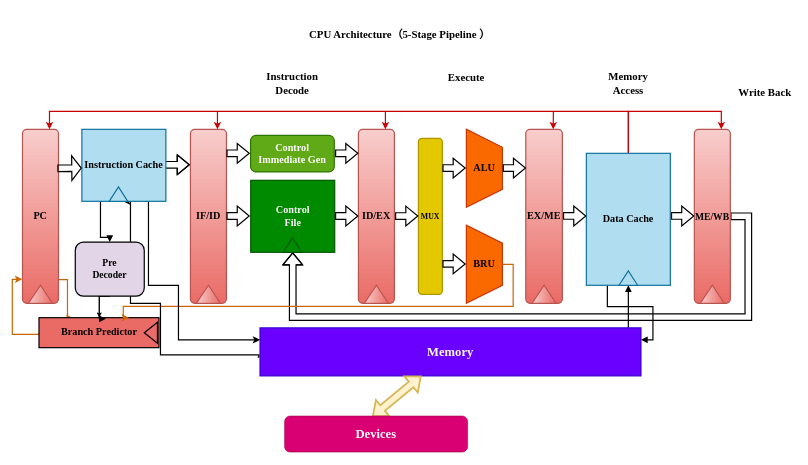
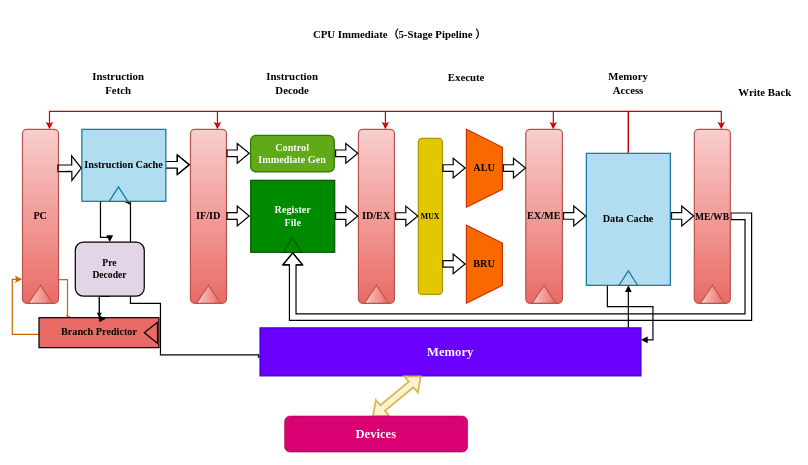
  <mxCell id="0" />
  <mxCell id="1" parent="0" />
  <mxCell id="2" style="edgeStyle=orthogonalEdgeStyle;rounded=0;orthogonalLoop=1;jettySize=auto;html=1;exitX=0.992;exitY=0.864;exitDx=0;exitDy=0;strokeWidth=2;exitPerimeter=0;strokeColor=#CC6600;entryX=0.286;entryY=0.02;entryDx=0;entryDy=0;entryPerimeter=0;" parent="1" source="3" target="13" edge="1"><mxGeometry relative="1" as="geometry"><Array as="points"><mxPoint x="112" y="466" /></Array><mxPoint x="112" y="572" as="targetPoint" /></mxGeometry></mxCell>
  <mxCell id="3" value="&lt;font face=&quot;Comic Sans MS&quot; size=&quot;1&quot;&gt;&lt;b style=&quot;font-size: 17px;&quot;&gt;PC&lt;/b&gt;&lt;/font&gt;" style="rounded=1;whiteSpace=wrap;html=1;absoluteArcSize=1;arcSize=14;strokeWidth=2;fillColor=#f8cecc;gradientColor=#ea6b66;strokeColor=#b85450;" parent="1" vertex="1"><mxGeometry x="37" y="215" width="60" height="290" as="geometry" /></mxCell>
  <mxCell id="4" value="&lt;font face=&quot;Comic Sans MS&quot; size=&quot;1&quot;&gt;&lt;b style=&quot;font-size: 17px;&quot;&gt;IF/ID&lt;/b&gt;&lt;/font&gt;" style="rounded=1;whiteSpace=wrap;html=1;absoluteArcSize=1;arcSize=14;strokeWidth=2;fillColor=#f8cecc;gradientColor=#ea6b66;strokeColor=#b85450;" parent="1" vertex="1"><mxGeometry x="317" y="215" width="60" height="290" as="geometry" /></mxCell>
  <mxCell id="5" value="&lt;font face=&quot;Comic Sans MS&quot; size=&quot;1&quot;&gt;&lt;b style=&quot;font-size: 17px;&quot;&gt;ID/EX&lt;/b&gt;&lt;/font&gt;" style="rounded=1;whiteSpace=wrap;html=1;absoluteArcSize=1;arcSize=14;strokeWidth=2;fillColor=#f8cecc;gradientColor=#ea6b66;strokeColor=#b85450;" parent="1" vertex="1"><mxGeometry x="597" y="215" width="60" height="290" as="geometry" /></mxCell>
  <mxCell id="6" value="&lt;b style=&quot;&quot;&gt;&lt;font face=&quot;Comic Sans MS&quot; style=&quot;font-size: 17px;&quot;&gt;EX/ME&lt;/font&gt;&lt;/b&gt;" style="rounded=1;whiteSpace=wrap;html=1;absoluteArcSize=1;arcSize=14;strokeWidth=2;gradientColor=#ea6b66;fillColor=#f8cecc;strokeColor=#b85450;" parent="1" vertex="1"><mxGeometry x="876" y="215" width="61" height="290" as="geometry" /></mxCell>
  <mxCell id="7" style="edgeStyle=orthogonalEdgeStyle;rounded=0;orthogonalLoop=1;jettySize=auto;html=1;exitX=1;exitY=0.5;exitDx=0;exitDy=0;entryX=0.5;entryY=1;entryDx=0;entryDy=0;strokeWidth=2;shape=flexArrow;" parent="1" source="8" target="36" edge="1"><mxGeometry relative="1" as="geometry"><Array as="points"><mxPoint x="1247" y="360" /><mxPoint x="1247" y="528" /><mxPoint x="487" y="528" /></Array></mxGeometry></mxCell>
  <mxCell id="8" value="&lt;b style=&quot;&quot;&gt;&lt;font style=&quot;font-size: 16px;&quot; face=&quot;Comic Sans MS&quot;&gt;ME/WB&lt;/font&gt;&lt;/b&gt;" style="rounded=1;whiteSpace=wrap;html=1;absoluteArcSize=1;arcSize=14;strokeWidth=2;fillColor=#f8cecc;gradientColor=#ea6b66;strokeColor=#b85450;" parent="1" vertex="1"><mxGeometry x="1157" y="215" width="60" height="290" as="geometry" /></mxCell>
  <mxCell id="9" value="&lt;font size=&quot;1&quot; face=&quot;Comic Sans MS&quot; style=&quot;&quot;&gt;&lt;b style=&quot;font-size: 17px;&quot;&gt;ALU&lt;/b&gt;&lt;/font&gt;" style="verticalLabelPosition=middle;verticalAlign=middle;html=1;shape=trapezoid;perimeter=trapezoidPerimeter;whiteSpace=wrap;size=0.23;arcSize=10;flipV=1;labelPosition=center;align=center;strokeWidth=2;direction=south;fillColor=#fa6800;fontColor=#000000;strokeColor=#C73500;" parent="1" vertex="1"><mxGeometry x="777" y="215" width="60" height="130" as="geometry" /></mxCell>
+ <mxCell id="10" value="&lt;b&gt;&lt;font style=&quot;font-size: 18px;&quot;&gt;Instruction Fetch&lt;/font&gt;&lt;/b&gt;" style="text;html=1;align=center;verticalAlign=middle;whiteSpace=wrap;rounded=0;fontFamily=Comic Sans MS;" parent="1" vertex="1"><mxGeometry x="147" y="124" width="100" height="30" as="geometry" /></mxCell>
  <mxCell id="11" value="&lt;b&gt;&lt;font style=&quot;font-size: 18px;&quot;&gt;Instruction Decode&lt;/font&gt;&lt;/b&gt;" style="text;html=1;align=center;verticalAlign=middle;whiteSpace=wrap;rounded=0;fontFamily=Comic Sans MS;" parent="1" vertex="1"><mxGeometry x="437" y="124" width="100" height="30" as="geometry" /></mxCell>
  <mxCell id="12" style="edgeStyle=orthogonalEdgeStyle;rounded=0;orthogonalLoop=1;jettySize=auto;html=1;exitX=0;exitY=0.5;exitDx=0;exitDy=0;entryX=-0.008;entryY=0.862;entryDx=0;entryDy=0;strokeWidth=2;entryPerimeter=0;strokeColor=#CC6600;" parent="1" source="13" target="3" edge="1"><mxGeometry relative="1" as="geometry"><Array as="points"><mxPoint x="65" y="557" /><mxPoint x="20" y="557" /><mxPoint x="20" y="465" /></Array></mxGeometry></mxCell>
  <mxCell id="13" value="&lt;b&gt;&lt;font face=&quot;Comic Sans MS&quot; style=&quot;font-size: 17px;&quot;&gt;Branch Predictor&lt;/font&gt;&lt;/b&gt;" style="rounded=0;whiteSpace=wrap;html=1;strokeWidth=2;fillColor=#EA6B66;" parent="1" vertex="1"><mxGeometry x="64.5" y="529" width="200" height="50" as="geometry" /></mxCell>
- <mxCell id="14" style="edgeStyle=orthogonalEdgeStyle;rounded=0;orthogonalLoop=1;jettySize=auto;html=1;exitX=0.5;exitY=0;exitDx=0;exitDy=0;entryX=0.75;entryY=0;entryDx=0;entryDy=0;strokeWidth=2;strokeColor=#CC6600;" parent="1" source="15" target="13" edge="1"><mxGeometry relative="1" as="geometry"><Array as="points"><mxPoint x="855" y="440" /><mxPoint x="855" y="510" /><mxPoint x="205" y="510" /><mxPoint x="205" y="529" /></Array></mxGeometry></mxCell>
  <mxCell id="15" value="&lt;b&gt;&lt;font face=&quot;Comic Sans MS&quot; style=&quot;font-size: 17px;&quot;&gt;BRU&lt;/font&gt;&lt;/b&gt;" style="verticalLabelPosition=middle;verticalAlign=middle;html=1;shape=trapezoid;perimeter=trapezoidPerimeter;whiteSpace=wrap;size=0.23;arcSize=10;flipV=1;labelPosition=center;align=center;strokeWidth=2;direction=south;fillColor=#fa6800;fontColor=#000000;strokeColor=#C73500;" parent="1" vertex="1"><mxGeometry x="777" y="375" width="60" height="130" as="geometry" /></mxCell>
  <mxCell id="16" value="" style="edgeStyle=orthogonalEdgeStyle;rounded=0;orthogonalLoop=1;jettySize=auto;html=1;strokeWidth=2;shape=flexArrow;fillColor=none;" parent="1" edge="1"><mxGeometry relative="1" as="geometry"><mxPoint x="316" y="274.059" as="targetPoint" /><Array as="points"><mxPoint x="263" y="269" /><mxPoint x="258" y="269" /><mxPoint x="258" y="274" /></Array><mxPoint x="263" y="279" as="sourcePoint" /></mxGeometry></mxCell>
- <mxCell id="17" style="edgeStyle=orthogonalEdgeStyle;rounded=0;orthogonalLoop=1;jettySize=auto;html=1;exitX=0.75;exitY=1;exitDx=0;exitDy=0;entryX=0;entryY=0.25;entryDx=0;entryDy=0;strokeWidth=2;" parent="1" source="20" target="29" edge="1"><mxGeometry relative="1" as="geometry"><Array as="points"><mxPoint x="247" y="335" /><mxPoint x="247" y="475" /><mxPoint x="297" y="475" /><mxPoint x="297" y="566" /></Array></mxGeometry></mxCell>
  <mxCell id="18" style="edgeStyle=orthogonalEdgeStyle;rounded=0;orthogonalLoop=1;jettySize=auto;html=1;entryX=-0.006;entryY=0.609;entryDx=0;entryDy=0;entryPerimeter=0;strokeWidth=2;startArrow=classic;startFill=1;endArrow=none;endFill=0;exitX=0;exitY=0.75;exitDx=0;exitDy=0;" parent="1" target="29" edge="1" source="57"><mxGeometry relative="1" as="geometry"><mxPoint x="217" y="385" as="sourcePoint" /><Array as="points"><mxPoint x="217" y="335" /><mxPoint x="217" y="505" /><mxPoint x="267" y="505" /><mxPoint x="267" y="591" /><mxPoint x="431" y="591" /></Array></mxGeometry></mxCell>
  <mxCell id="19" style="edgeStyle=orthogonalEdgeStyle;rounded=0;orthogonalLoop=1;jettySize=auto;html=1;exitX=0.25;exitY=1;exitDx=0;exitDy=0;entryX=0.5;entryY=0;entryDx=0;entryDy=0;strokeWidth=2;endArrow=block;endFill=1;" parent="1" source="20" target="35" edge="1"><mxGeometry relative="1" as="geometry"><Array as="points"><mxPoint x="167" y="335" /><mxPoint x="167" y="395" /></Array></mxGeometry></mxCell>
  <mxCell id="20" value="&lt;b&gt;&lt;font face=&quot;Comic Sans MS&quot; style=&quot;font-size: 17px;&quot;&gt;Instruction Cache&lt;/font&gt;&lt;/b&gt;" style="rounded=0;whiteSpace=wrap;html=1;strokeWidth=2;fillColor=#b1ddf0;strokeColor=#10739e;" parent="1" vertex="1"><mxGeometry x="136" y="215" width="140" height="120" as="geometry" /></mxCell>
  <mxCell id="21" style="edgeStyle=orthogonalEdgeStyle;rounded=0;orthogonalLoop=1;jettySize=auto;html=1;exitX=0.5;exitY=0;exitDx=0;exitDy=0;entryX=0.75;entryY=0;entryDx=0;entryDy=0;strokeWidth=2;strokeColor=#CC0000;" parent="1" source="24" target="3" edge="1"><mxGeometry relative="1" as="geometry"><Array as="points"><mxPoint x="1047" y="185" /><mxPoint x="82" y="185" /></Array></mxGeometry></mxCell>
  <mxCell id="22" style="edgeStyle=orthogonalEdgeStyle;rounded=0;orthogonalLoop=1;jettySize=auto;html=1;exitX=0.5;exitY=0;exitDx=0;exitDy=0;entryX=0.75;entryY=0;entryDx=0;entryDy=0;strokeWidth=2;strokeColor=#CC0000;" parent="1" source="24" target="8" edge="1"><mxGeometry relative="1" as="geometry"><Array as="points"><mxPoint x="1047" y="185" /><mxPoint x="1202" y="185" /></Array></mxGeometry></mxCell>
  <mxCell id="23" style="edgeStyle=orthogonalEdgeStyle;rounded=0;orthogonalLoop=1;jettySize=auto;html=1;exitX=0.25;exitY=1;exitDx=0;exitDy=0;entryX=1;entryY=0.25;entryDx=0;entryDy=0;strokeWidth=2;endArrow=block;endFill=1;" parent="1" source="24" target="29" edge="1"><mxGeometry relative="1" as="geometry" /></mxCell>
  <mxCell id="24" value="&lt;b&gt;&lt;font face=&quot;Comic Sans MS&quot; style=&quot;font-size: 17px;&quot;&gt;Data Cache&lt;/font&gt;&lt;/b&gt;" style="rounded=0;whiteSpace=wrap;html=1;strokeWidth=2;fillColor=#b1ddf0;strokeColor=#10739e;" parent="1" vertex="1"><mxGeometry x="977" y="255" width="140" height="220" as="geometry" /></mxCell>
  <mxCell id="25" value="&lt;b&gt;&lt;font style=&quot;font-size: 18px;&quot;&gt;Execute&lt;/font&gt;&lt;/b&gt;" style="text;html=1;align=center;verticalAlign=middle;whiteSpace=wrap;rounded=0;fontFamily=Comic Sans MS;" parent="1" vertex="1"><mxGeometry x="727" y="114" width="100" height="30" as="geometry" /></mxCell>
  <mxCell id="26" value="&lt;b&gt;&lt;font style=&quot;font-size: 18px;&quot;&gt;Memory Access&lt;/font&gt;&lt;/b&gt;" style="text;html=1;align=center;verticalAlign=middle;whiteSpace=wrap;rounded=0;fontFamily=Comic Sans MS;" parent="1" vertex="1"><mxGeometry x="997" y="124" width="100" height="30" as="geometry" /></mxCell>
  <mxCell id="27" value="&lt;b&gt;&lt;font style=&quot;font-size: 18px;&quot;&gt;Write Back&lt;/font&gt;&lt;/b&gt;" style="text;html=1;align=center;verticalAlign=middle;whiteSpace=wrap;rounded=0;fontFamily=Comic Sans MS;" parent="1" vertex="1"><mxGeometry x="1225" y="139" width="100" height="30" as="geometry" /></mxCell>
  <mxCell id="28" style="edgeStyle=orthogonalEdgeStyle;rounded=0;orthogonalLoop=1;jettySize=auto;html=1;exitX=1;exitY=0.5;exitDx=0;exitDy=0;entryX=0.5;entryY=1;entryDx=0;entryDy=0;strokeWidth=2;endArrow=block;endFill=1;" parent="1" source="29" target="24" edge="1"><mxGeometry relative="1" as="geometry"><Array as="points"><mxPoint x="1047" y="586" /></Array></mxGeometry></mxCell>
  <mxCell id="29" value="&lt;b&gt;&lt;font face=&quot;Comic Sans MS&quot; style=&quot;font-size: 21px;&quot;&gt;Memory&lt;/font&gt;&lt;/b&gt;" style="rounded=0;whiteSpace=wrap;html=1;strokeWidth=2;fillColor=#6a00ff;fontColor=#ffffff;strokeColor=#3700CC;" parent="1" vertex="1"><mxGeometry x="433" y="546" width="635" height="80" as="geometry" /></mxCell>
  <mxCell id="30" value="" style="endArrow=classic;html=1;rounded=0;entryX=0.75;entryY=0;entryDx=0;entryDy=0;strokeWidth=2;strokeColor=#CC0000;" parent="1" target="4" edge="1"><mxGeometry width="50" height="50" relative="1" as="geometry"><mxPoint x="362" y="185" as="sourcePoint" /><mxPoint x="577" y="235" as="targetPoint" /></mxGeometry></mxCell>
  <mxCell id="31" value="" style="endArrow=classic;html=1;rounded=0;entryX=0.75;entryY=0;entryDx=0;entryDy=0;strokeWidth=2;strokeColor=#CC0000;" parent="1" target="5" edge="1"><mxGeometry width="50" height="50" relative="1" as="geometry"><mxPoint x="642" y="185" as="sourcePoint" /><mxPoint x="372" y="225" as="targetPoint" /></mxGeometry></mxCell>
  <mxCell id="32" value="" style="endArrow=classic;html=1;rounded=0;entryX=0.75;entryY=0;entryDx=0;entryDy=0;strokeWidth=2;strokeColor=#CC0000;" parent="1" target="6" edge="1"><mxGeometry width="50" height="50" relative="1" as="geometry"><mxPoint x="922" y="185" as="sourcePoint" /><mxPoint x="652" y="225" as="targetPoint" /></mxGeometry></mxCell>
  <mxCell id="33" style="edgeStyle=orthogonalEdgeStyle;rounded=0;orthogonalLoop=1;jettySize=auto;html=1;exitX=0.5;exitY=1;exitDx=0;exitDy=0;strokeWidth=2;entryX=0.558;entryY=0.036;entryDx=0;entryDy=0;entryPerimeter=0;endArrow=block;endFill=1;" parent="1" source="35" target="13" edge="1"><mxGeometry relative="1" as="geometry"><mxPoint x="166.6" y="572.8" as="targetPoint" /><Array as="points"><mxPoint x="165" y="531" /></Array></mxGeometry></mxCell>
  <mxCell id="34" value="" style="edgeStyle=orthogonalEdgeStyle;rounded=0;orthogonalLoop=1;jettySize=auto;html=1;exitX=0.5;exitY=1;exitDx=0;exitDy=0;exitPerimeter=0;" edge="1" parent="1" source="35" target="13"><mxGeometry relative="1" as="geometry"><Array as="points"><mxPoint x="165" y="501" /><mxPoint x="165" y="501" /></Array></mxGeometry></mxCell>
  <mxCell id="35" value="&lt;b style=&quot;font-size: 16px;&quot;&gt;&lt;font face=&quot;Comic Sans MS&quot; style=&quot;font-size: 16px;&quot;&gt;Pre&lt;br&gt;Decoder&lt;/font&gt;&lt;/b&gt;" style="rounded=1;whiteSpace=wrap;html=1;strokeWidth=2;fillColor=#E1D5E7;" parent="1" vertex="1"><mxGeometry x="125" y="403" width="115" height="90" as="geometry" /></mxCell>
- <mxCell id="36" value="&lt;b style=&quot;font-size: 17px;&quot;&gt;&lt;font face=&quot;Comic Sans MS&quot; style=&quot;font-size: 17px;&quot;&gt;Control &lt;br&gt;File&lt;/font&gt;&lt;/b&gt;" style="rounded=0;whiteSpace=wrap;html=1;strokeWidth=2;fillColor=#008a00;fontColor=#ffffff;strokeColor=#005700;" parent="1" vertex="1"><mxGeometry x="417.5" y="300" width="140" height="120" as="geometry" /></mxCell>
+ <mxCell id="36" value="&lt;b style=&quot;font-size: 17px;&quot;&gt;&lt;font face=&quot;Comic Sans MS&quot; style=&quot;font-size: 17px;&quot;&gt;Register &lt;br&gt;File&lt;/font&gt;&lt;/b&gt;" style="rounded=0;whiteSpace=wrap;html=1;strokeWidth=2;fillColor=#008a00;fontColor=#ffffff;strokeColor=#005700;" parent="1" vertex="1"><mxGeometry x="417.5" y="300" width="140" height="120" as="geometry" /></mxCell>
  <mxCell id="37" style="edgeStyle=orthogonalEdgeStyle;rounded=0;orthogonalLoop=1;jettySize=auto;html=1;entryX=0;entryY=0.5;entryDx=0;entryDy=0;strokeWidth=2;shape=flexArrow;" parent="1" edge="1"><mxGeometry relative="1" as="geometry"><mxPoint x="377" y="359.47" as="sourcePoint" /><mxPoint x="416" y="359.47" as="targetPoint" /><Array as="points"><mxPoint x="377" y="359.47" /></Array></mxGeometry></mxCell>
  <mxCell id="38" style="edgeStyle=orthogonalEdgeStyle;rounded=0;orthogonalLoop=1;jettySize=auto;html=1;entryX=0;entryY=0.5;entryDx=0;entryDy=0;strokeWidth=2;shape=flexArrow;" parent="1" edge="1"><mxGeometry relative="1" as="geometry"><mxPoint x="558" y="359.47" as="sourcePoint" /><mxPoint x="597" y="359.47" as="targetPoint" /><Array as="points"><mxPoint x="558" y="359.47" /></Array></mxGeometry></mxCell>
  <mxCell id="39" value="&lt;b style=&quot;font-size: 17px;&quot;&gt;&lt;font face=&quot;Comic Sans MS&quot; style=&quot;font-size: 17px;&quot;&gt;Control&lt;br&gt;Immediate Gen&lt;/font&gt;&lt;/b&gt;" style="rounded=1;whiteSpace=wrap;html=1;strokeWidth=2;fillColor=#60a917;fontColor=#ffffff;strokeColor=#2D7600;" parent="1" vertex="1"><mxGeometry x="417.25" y="225" width="139.5" height="61" as="geometry" /></mxCell>
  <mxCell id="40" style="edgeStyle=orthogonalEdgeStyle;rounded=0;orthogonalLoop=1;jettySize=auto;html=1;entryX=0;entryY=0.5;entryDx=0;entryDy=0;strokeWidth=2;shape=flexArrow;" parent="1" edge="1"><mxGeometry relative="1" as="geometry"><mxPoint x="938" y="359.44" as="sourcePoint" /><mxPoint x="977" y="359.44" as="targetPoint" /><Array as="points"><mxPoint x="938" y="359.44" /></Array></mxGeometry></mxCell>
  <mxCell id="41" style="edgeStyle=orthogonalEdgeStyle;rounded=0;orthogonalLoop=1;jettySize=auto;html=1;entryX=0;entryY=0.5;entryDx=0;entryDy=0;strokeWidth=2;shape=flexArrow;" parent="1" edge="1"><mxGeometry relative="1" as="geometry"><mxPoint x="1118" y="359.44" as="sourcePoint" /><mxPoint x="1157" y="359.44" as="targetPoint" /><Array as="points"><mxPoint x="1118" y="359.44" /></Array></mxGeometry></mxCell>
  <mxCell id="42" value="&lt;b&gt;&lt;font face=&quot;Comic Sans MS&quot; style=&quot;font-size: 13px;&quot;&gt;MUX&lt;/font&gt;&lt;/b&gt;" style="rounded=1;whiteSpace=wrap;html=1;strokeWidth=2;fillColor=#e3c800;fontColor=#000000;strokeColor=#B09500;" parent="1" vertex="1"><mxGeometry x="697" y="230" width="40" height="260" as="geometry" /></mxCell>
  <mxCell id="43" style="edgeStyle=orthogonalEdgeStyle;rounded=0;orthogonalLoop=1;jettySize=auto;html=1;entryX=0;entryY=0.5;entryDx=0;entryDy=0;strokeWidth=2;shape=flexArrow;" parent="1" edge="1"><mxGeometry relative="1" as="geometry"><mxPoint x="737" y="439.38" as="sourcePoint" /><mxPoint x="776" y="439.38" as="targetPoint" /><Array as="points"><mxPoint x="737" y="439.38" /></Array></mxGeometry></mxCell>
  <mxCell id="44" style="edgeStyle=orthogonalEdgeStyle;rounded=0;orthogonalLoop=1;jettySize=auto;html=1;entryX=0;entryY=0.5;entryDx=0;entryDy=0;strokeWidth=2;shape=flexArrow;" parent="1" edge="1"><mxGeometry relative="1" as="geometry"><mxPoint x="558" y="255" as="sourcePoint" /><mxPoint x="597" y="255" as="targetPoint" /><Array as="points"><mxPoint x="558" y="255" /></Array></mxGeometry></mxCell>
  <mxCell id="45" style="edgeStyle=orthogonalEdgeStyle;rounded=0;orthogonalLoop=1;jettySize=auto;html=1;entryX=0;entryY=0.5;entryDx=0;entryDy=0;strokeWidth=2;shape=flexArrow;" parent="1" edge="1"><mxGeometry relative="1" as="geometry"><mxPoint x="737" y="279.58" as="sourcePoint" /><mxPoint x="776" y="279.58" as="targetPoint" /><Array as="points"><mxPoint x="737" y="279.58" /></Array></mxGeometry></mxCell>
  <mxCell id="46" style="edgeStyle=orthogonalEdgeStyle;rounded=0;orthogonalLoop=1;jettySize=auto;html=1;entryX=0;entryY=0.5;entryDx=0;entryDy=0;strokeWidth=2;shape=flexArrow;" parent="1" edge="1"><mxGeometry relative="1" as="geometry"><mxPoint x="658" y="359.58" as="sourcePoint" /><mxPoint x="697" y="359.58" as="targetPoint" /><Array as="points"><mxPoint x="658" y="359.58" /></Array></mxGeometry></mxCell>
  <mxCell id="47" style="edgeStyle=orthogonalEdgeStyle;rounded=0;orthogonalLoop=1;jettySize=auto;html=1;entryX=0;entryY=0.5;entryDx=0;entryDy=0;strokeWidth=2;shape=flexArrow;" parent="1" edge="1"><mxGeometry relative="1" as="geometry"><mxPoint x="837.5" y="279.58" as="sourcePoint" /><mxPoint x="876.5" y="279.58" as="targetPoint" /><Array as="points"><mxPoint x="837.5" y="279.58" /></Array></mxGeometry></mxCell>
  <mxCell id="48" style="edgeStyle=orthogonalEdgeStyle;rounded=0;orthogonalLoop=1;jettySize=auto;html=1;entryX=0;entryY=0.5;entryDx=0;entryDy=0;strokeWidth=2;shape=flexArrow;" parent="1" edge="1"><mxGeometry relative="1" as="geometry"><mxPoint x="377" y="255" as="sourcePoint" /><mxPoint x="416" y="255" as="targetPoint" /><Array as="points"><mxPoint x="377" y="255" /></Array></mxGeometry></mxCell>
- <mxCell id="49" value="&lt;font size=&quot;1&quot; face=&quot;Comic Sans MS&quot; style=&quot;&quot;&gt;&lt;b style=&quot;font-size: 18px;&quot;&gt;CPU Architecture（5-Stage Pipeline ）&lt;/b&gt;&lt;/font&gt;" style="text;html=1;align=center;verticalAlign=middle;whiteSpace=wrap;rounded=0;" parent="1" vertex="1"><mxGeometry x="437" y="20" width="458" height="74" as="geometry" /></mxCell>
+ <mxCell id="49" value="&lt;font size=&quot;1&quot; face=&quot;Comic Sans MS&quot; style=&quot;&quot;&gt;&lt;b style=&quot;font-size: 18px;&quot;&gt;CPU Immediate（5-Stage Pipeline ）&lt;/b&gt;&lt;/font&gt;" style="text;html=1;align=center;verticalAlign=middle;whiteSpace=wrap;rounded=0;" parent="1" vertex="1"><mxGeometry x="437" y="20" width="458" height="74" as="geometry" /></mxCell>
  <mxCell id="50" value="" style="triangle;whiteSpace=wrap;html=1;direction=north;strokeWidth=2;fillColor=#f8cecc;gradientColor=#ea6b66;strokeColor=#b85450;" parent="1" vertex="1"><mxGeometry x="47" y="475" width="40" height="30" as="geometry" /></mxCell>
  <mxCell id="51" value="" style="triangle;whiteSpace=wrap;html=1;direction=north;strokeWidth=2;fillColor=#f8cecc;gradientColor=#ea6b66;strokeColor=#b85450;" parent="1" vertex="1"><mxGeometry x="327" y="475" width="40" height="30" as="geometry" /></mxCell>
  <mxCell id="52" value="" style="triangle;whiteSpace=wrap;html=1;direction=north;strokeWidth=2;fillColor=#f8cecc;gradientColor=#ea6b66;strokeColor=#b85450;" parent="1" vertex="1"><mxGeometry x="607" y="475" width="40" height="30" as="geometry" /></mxCell>
  <mxCell id="53" value="" style="triangle;whiteSpace=wrap;html=1;direction=north;strokeWidth=2;fillColor=#f8cecc;gradientColor=#ea6b66;strokeColor=#b85450;" parent="1" vertex="1"><mxGeometry x="886.5" y="475" width="40" height="30" as="geometry" /></mxCell>
  <mxCell id="54" value="" style="triangle;whiteSpace=wrap;html=1;direction=north;strokeWidth=2;fillColor=#f8cecc;gradientColor=#ea6b66;strokeColor=#b85450;" parent="1" vertex="1"><mxGeometry x="1167" y="475" width="40" height="30" as="geometry" /></mxCell>
  <mxCell id="55" value="" style="triangle;whiteSpace=wrap;html=1;direction=west;strokeWidth=2;fillColor=#ea6b67;" parent="1" vertex="1"><mxGeometry x="240" y="536.5" width="22" height="35" as="geometry" /></mxCell>
  <mxCell id="56" value="" style="triangle;whiteSpace=wrap;html=1;direction=north;strokeWidth=2;fillColor=#008a00;fontColor=#ffffff;strokeColor=#005700;" parent="1" vertex="1"><mxGeometry x="471.5" y="396" width="31" height="24" as="geometry" /></mxCell>
  <mxCell id="57" value="" style="triangle;whiteSpace=wrap;html=1;direction=north;strokeWidth=2;fillColor=#b1ddf0;strokeColor=#10739e;" parent="1" vertex="1"><mxGeometry x="181.5" y="311" width="31" height="24" as="geometry" /></mxCell>
  <mxCell id="58" value="" style="triangle;whiteSpace=wrap;html=1;direction=north;strokeWidth=2;fillColor=#b1ddf0;strokeColor=#10739e;" parent="1" vertex="1"><mxGeometry x="1031.5" y="451" width="31" height="24" as="geometry" /></mxCell>
  <mxCell id="59" value="" style="shape=flexArrow;endArrow=classic;html=1;rounded=0;endWidth=28;endSize=4.62;strokeWidth=2;exitX=0.967;exitY=0.224;exitDx=0;exitDy=0;exitPerimeter=0;" edge="1" parent="1" source="3"><mxGeometry width="50" height="50" relative="1" as="geometry"><mxPoint x="94" y="282" as="sourcePoint" /><mxPoint x="136" y="279.5" as="targetPoint" /></mxGeometry></mxCell>
  <mxCell id="60" value="" style="shape=flexArrow;endArrow=classic;startArrow=classic;html=1;rounded=0;strokeWidth=3;fillColor=#fff2cc;strokeColor=#d6b656;" edge="1" parent="1" target="29"><mxGeometry width="100" height="100" relative="1" as="geometry"><mxPoint x="620" y="694" as="sourcePoint" /><mxPoint x="705" y="579" as="targetPoint" /></mxGeometry></mxCell>
  <mxCell id="61" value="&lt;b&gt;&lt;font face=&quot;Comic Sans MS&quot; style=&quot;font-size: 21px;&quot;&gt;Devices &lt;br&gt;&lt;/font&gt;&lt;/b&gt;" style="rounded=1;whiteSpace=wrap;html=1;fillColor=#d80073;fontColor=#ffffff;strokeColor=#A50040;" vertex="1" parent="1"><mxGeometry x="474" y="693" width="305" height="60" as="geometry" /></mxCell>
